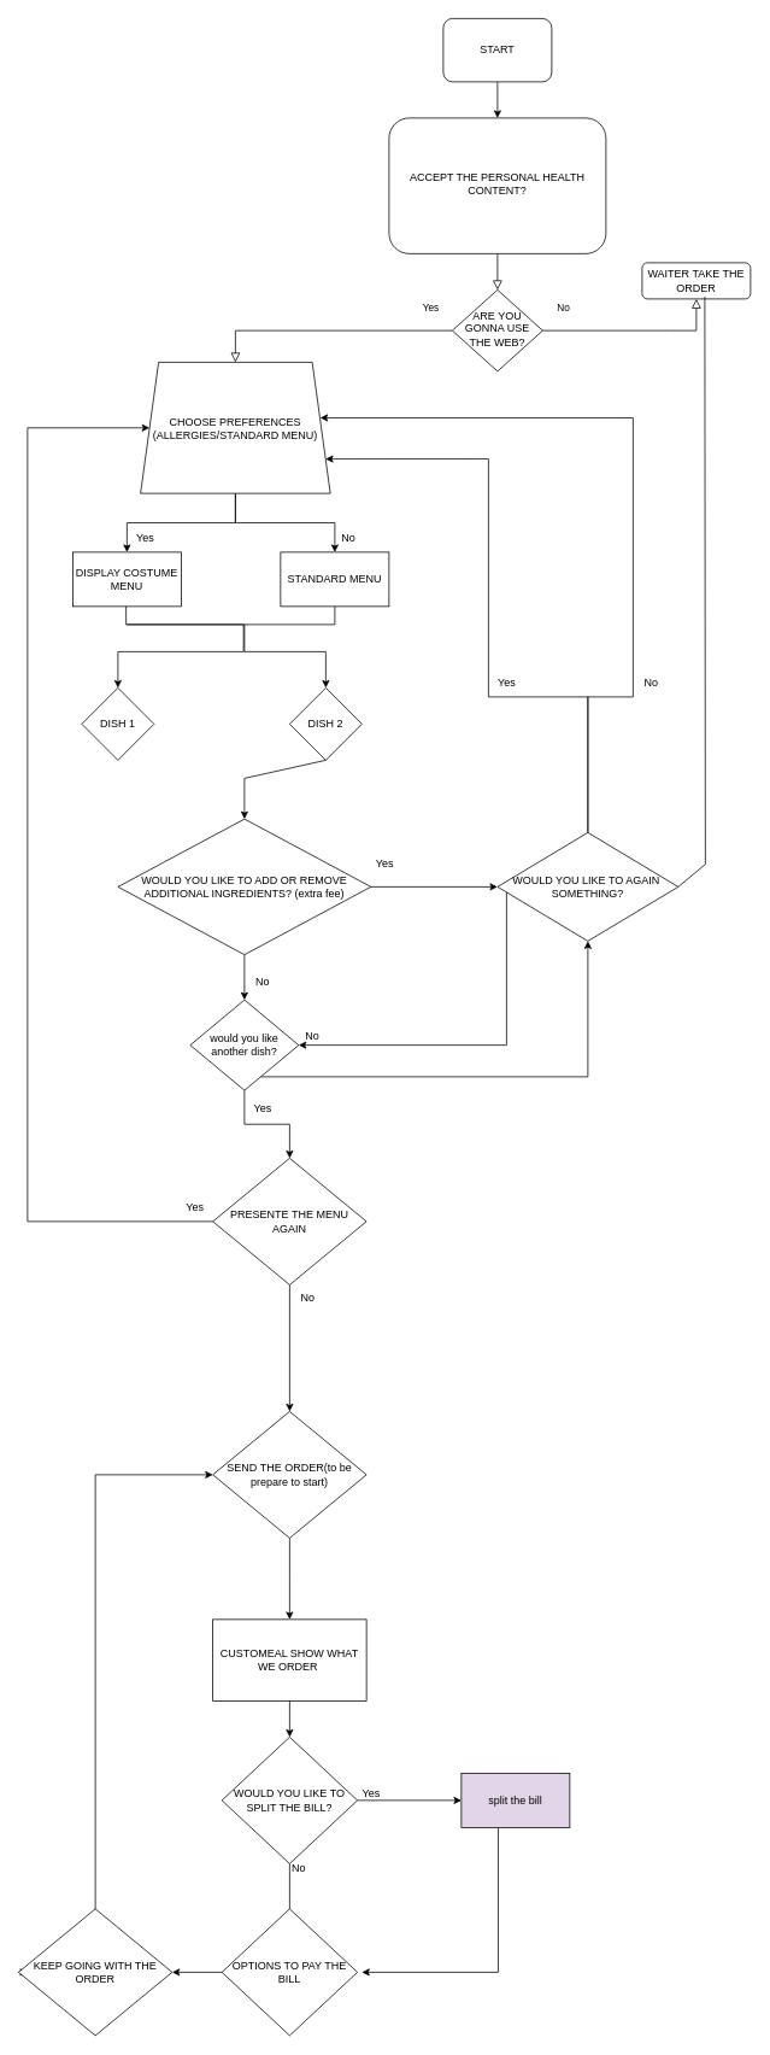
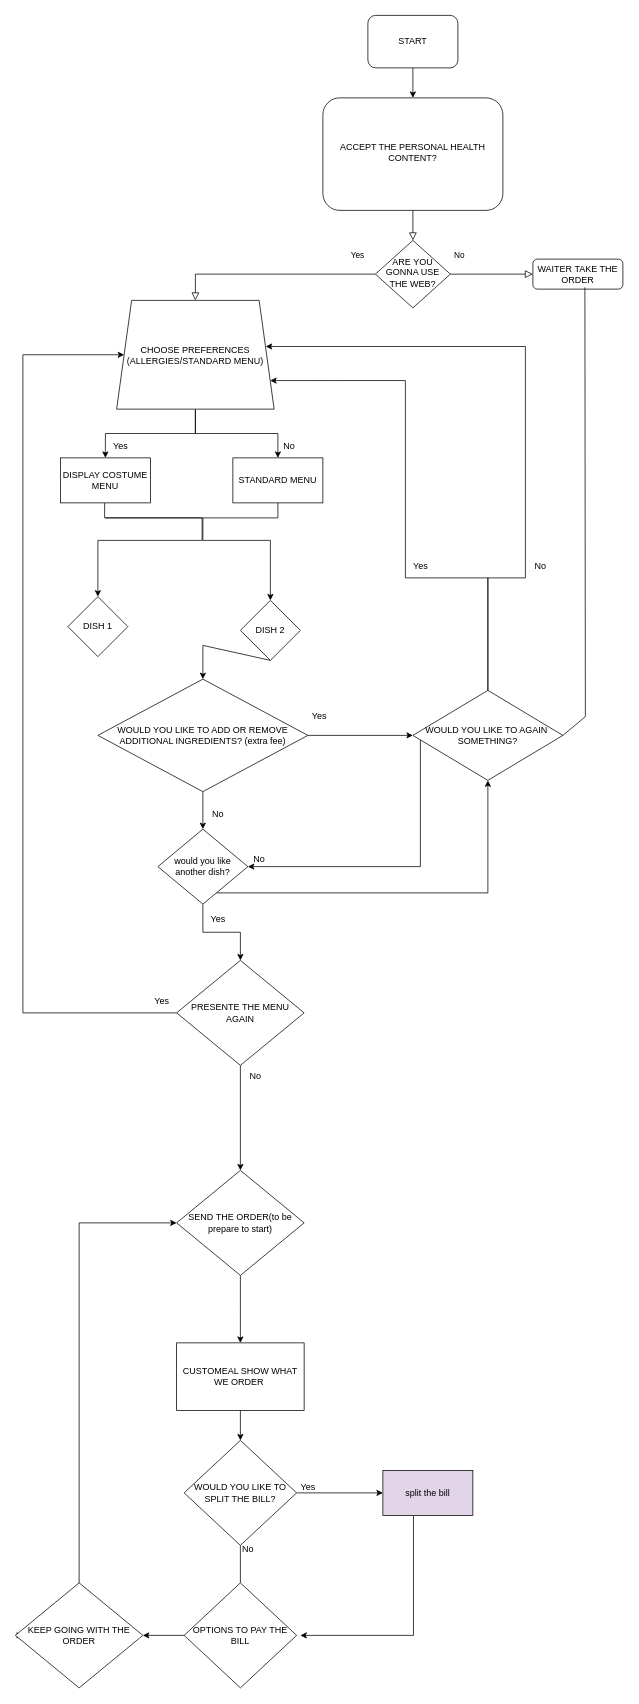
  <mxCell id="0" />
  <mxCell id="1" parent="0" />
  <mxCell id="2" value="" style="rounded=0;html=1;jettySize=auto;orthogonalLoop=1;fontSize=11;endArrow=block;endFill=0;endSize=8;strokeWidth=1;shadow=0;labelBackgroundColor=none;edgeStyle=orthogonalEdgeStyle;exitX=0.5;exitY=1;exitDx=0;exitDy=0;" parent="1" source="9" target="7" edge="1"><mxGeometry relative="1" as="geometry" /></mxCell>
  <mxCell id="3" style="edgeStyle=orthogonalEdgeStyle;rounded=0;orthogonalLoop=1;jettySize=auto;html=1;entryX=0.5;entryY=0;entryDx=0;entryDy=0;" edge="1" parent="1" source="4" target="9"><mxGeometry relative="1" as="geometry" /></mxCell>
  <mxCell id="4" value="START" style="rounded=1;whiteSpace=wrap;html=1;fontSize=12;glass=0;strokeWidth=1;shadow=0;" parent="1" vertex="1"><mxGeometry x="490" y="20" width="120" height="70" as="geometry" /></mxCell>
  <mxCell id="5" value="Yes" style="rounded=0;html=1;jettySize=auto;orthogonalLoop=1;fontSize=11;endArrow=block;endFill=0;endSize=8;strokeWidth=1;shadow=0;labelBackgroundColor=none;edgeStyle=orthogonalEdgeStyle;entryX=0.5;entryY=0;entryDx=0;entryDy=0;" parent="1" source="7" target="14" edge="1"><mxGeometry x="-0.824" y="-25" relative="1" as="geometry"><mxPoint as="offset" /><mxPoint x="260" y="530" as="targetPoint" /></mxGeometry></mxCell>
  <mxCell id="6" value="No" style="edgeStyle=orthogonalEdgeStyle;rounded=0;html=1;jettySize=auto;orthogonalLoop=1;fontSize=11;endArrow=block;endFill=0;endSize=8;strokeWidth=1;shadow=0;labelBackgroundColor=none;" parent="1" source="7" target="8" edge="1"><mxGeometry x="-0.778" y="25" relative="1" as="geometry"><mxPoint as="offset" /><Array as="points"><mxPoint x="740" y="365" /><mxPoint x="740" y="365" /></Array></mxGeometry></mxCell>
  <mxCell id="7" value="ARE YOU GONNA USE THE WEB?" style="rhombus;whiteSpace=wrap;html=1;shadow=0;fontFamily=Helvetica;fontSize=12;align=center;strokeWidth=1;spacing=6;spacingTop=-4;" parent="1" vertex="1"><mxGeometry x="500" y="320" width="100" height="90" as="geometry" /></mxCell>
- <mxCell id="8" value="WAITER TAKE THE ORDER" style="rounded=1;whiteSpace=wrap;html=1;fontSize=12;glass=0;strokeWidth=1;shadow=0;" parent="1" vertex="1"><mxGeometry x="710" y="290" width="120" height="40" as="geometry" /></mxCell>
+ <mxCell id="8" value="WAITER TAKE THE ORDER" style="rounded=1;whiteSpace=wrap;html=1;fontSize=12;glass=0;strokeWidth=1;shadow=0;" parent="1" vertex="1"><mxGeometry x="710" y="345" width="120" height="40" as="geometry" /></mxCell>
  <mxCell id="9" value="ACCEPT THE PERSONAL HEALTH CONTENT?" style="whiteSpace=wrap;html=1;shadow=0;fontFamily=Helvetica;fontSize=12;align=center;strokeWidth=1;spacing=6;spacingTop=-4;rounded=1;" vertex="1" parent="1"><mxGeometry x="430" y="130" width="240" height="150" as="geometry" /></mxCell>
  <mxCell id="10" style="edgeStyle=orthogonalEdgeStyle;rounded=0;orthogonalLoop=1;jettySize=auto;html=1;exitX=0.5;exitY=1;exitDx=0;exitDy=0;" edge="1" parent="1" target="48"><mxGeometry relative="1" as="geometry"><mxPoint x="270" y="810" as="targetPoint" /><mxPoint x="140" y="690" as="sourcePoint" /><Array as="points"><mxPoint x="270" y="690" /><mxPoint x="270" y="720" /><mxPoint x="360" y="720" /></Array></mxGeometry></mxCell>
  <mxCell id="11" style="edgeStyle=orthogonalEdgeStyle;rounded=0;orthogonalLoop=1;jettySize=auto;html=1;exitX=0.5;exitY=1;exitDx=0;exitDy=0;entryX=0;entryY=0.5;entryDx=0;entryDy=0;" edge="1" parent="1" target="49"><mxGeometry relative="1" as="geometry"><mxPoint x="139" y="670" as="sourcePoint" /><mxPoint x="129" y="750" as="targetPoint" /><Array as="points"><mxPoint x="139" y="690" /><mxPoint x="269" y="690" /><mxPoint x="269" y="720" /><mxPoint x="130" y="720" /></Array></mxGeometry></mxCell>
  <mxCell id="12" value="" style="edgeStyle=orthogonalEdgeStyle;rounded=0;orthogonalLoop=1;jettySize=auto;html=1;" edge="1" parent="1" source="14" target="50"><mxGeometry relative="1" as="geometry" /></mxCell>
  <mxCell id="13" style="edgeStyle=orthogonalEdgeStyle;rounded=0;orthogonalLoop=1;jettySize=auto;html=1;entryX=0.5;entryY=0;entryDx=0;entryDy=0;" edge="1" parent="1" source="14" target="53"><mxGeometry relative="1" as="geometry" /></mxCell>
  <mxCell id="14" value="CHOOSE PREFERENCES&lt;br&gt;(ALLERGIES/STANDARD MENU)" style="shape=trapezoid;perimeter=trapezoidPerimeter;whiteSpace=wrap;html=1;fixedSize=1;" vertex="1" parent="1"><mxGeometry x="155" y="400" width="210" height="145" as="geometry" /></mxCell>
  <mxCell id="15" style="edgeStyle=orthogonalEdgeStyle;rounded=0;orthogonalLoop=1;jettySize=auto;html=1;entryX=0;entryY=0.5;entryDx=0;entryDy=0;exitX=1;exitY=0.5;exitDx=0;exitDy=0;" edge="1" parent="1" source="57" target="17"><mxGeometry relative="1" as="geometry"><Array as="points"><mxPoint x="410" y="980" /></Array></mxGeometry></mxCell>
  <mxCell id="16" style="edgeStyle=orthogonalEdgeStyle;rounded=0;orthogonalLoop=1;jettySize=auto;html=1;entryX=1;entryY=0.5;entryDx=0;entryDy=0;" edge="1" parent="1" source="17" target="22"><mxGeometry relative="1" as="geometry"><Array as="points"><mxPoint x="560" y="1155" /></Array></mxGeometry></mxCell>
  <mxCell id="17" value="WOULD YOU LIKE TO AGAIN&amp;nbsp; SOMETHING?" style="rhombus;whiteSpace=wrap;html=1;" vertex="1" parent="1"><mxGeometry x="550" y="920" width="200" height="120" as="geometry" /></mxCell>
  <mxCell id="18" style="edgeStyle=orthogonalEdgeStyle;rounded=0;orthogonalLoop=1;jettySize=auto;html=1;entryX=0.947;entryY=0.424;entryDx=0;entryDy=0;entryPerimeter=0;" edge="1" parent="1" target="14"><mxGeometry relative="1" as="geometry"><mxPoint x="650" y="920" as="sourcePoint" /><mxPoint x="360" y="462" as="targetPoint" /><Array as="points"><mxPoint x="650" y="770" /><mxPoint x="700" y="770" /><mxPoint x="700" y="461" /></Array></mxGeometry></mxCell>
  <mxCell id="19" value="No" style="text;html=1;align=center;verticalAlign=middle;resizable=0;points=[];autosize=1;strokeColor=none;fillColor=none;" vertex="1" parent="1"><mxGeometry x="700" y="740" width="40" height="30" as="geometry" /></mxCell>
  <mxCell id="20" style="edgeStyle=orthogonalEdgeStyle;rounded=0;orthogonalLoop=1;jettySize=auto;html=1;" edge="1" parent="1" source="22" target="17"><mxGeometry relative="1" as="geometry"><Array as="points"><mxPoint x="650" y="1190" /></Array></mxGeometry></mxCell>
  <mxCell id="21" style="edgeStyle=orthogonalEdgeStyle;rounded=0;orthogonalLoop=1;jettySize=auto;html=1;entryX=0.5;entryY=0;entryDx=0;entryDy=0;" edge="1" parent="1" source="22" target="27"><mxGeometry relative="1" as="geometry" /></mxCell>
  <mxCell id="22" value="would you like another dish?" style="rhombus;whiteSpace=wrap;html=1;" vertex="1" parent="1"><mxGeometry x="210" y="1105" width="120" height="100" as="geometry" /></mxCell>
  <mxCell id="23" value="No" style="text;html=1;align=center;verticalAlign=middle;resizable=0;points=[];autosize=1;strokeColor=none;fillColor=none;" vertex="1" parent="1"><mxGeometry x="325" y="1130" width="40" height="30" as="geometry" /></mxCell>
  <mxCell id="24" value="Yes" style="text;html=1;align=center;verticalAlign=middle;resizable=0;points=[];autosize=1;strokeColor=none;fillColor=none;" vertex="1" parent="1"><mxGeometry x="320" y="1368" width="40" height="30" as="geometry" /></mxCell>
  <mxCell id="25" style="edgeStyle=orthogonalEdgeStyle;rounded=0;orthogonalLoop=1;jettySize=auto;html=1;entryX=0;entryY=0.5;entryDx=0;entryDy=0;" edge="1" parent="1" source="27" target="14"><mxGeometry relative="1" as="geometry"><mxPoint x="180" y="630" as="targetPoint" /><Array as="points"><mxPoint x="30" y="1350" /><mxPoint x="30" y="473" /></Array></mxGeometry></mxCell>
  <mxCell id="26" value="" style="edgeStyle=orthogonalEdgeStyle;rounded=0;orthogonalLoop=1;jettySize=auto;html=1;" edge="1" parent="1" source="27" target="30"><mxGeometry relative="1" as="geometry" /></mxCell>
  <mxCell id="27" value="PRESENTE THE MENU AGAIN" style="rhombus;whiteSpace=wrap;html=1;" vertex="1" parent="1"><mxGeometry x="235" y="1280" width="170" height="140" as="geometry" /></mxCell>
  <mxCell id="28" value="Yes" style="text;html=1;align=center;verticalAlign=middle;resizable=0;points=[];autosize=1;strokeColor=none;fillColor=none;" vertex="1" parent="1"><mxGeometry x="195" y="1320" width="40" height="30" as="geometry" /></mxCell>
  <mxCell id="29" style="edgeStyle=orthogonalEdgeStyle;rounded=0;orthogonalLoop=1;jettySize=auto;html=1;" edge="1" parent="1" source="30"><mxGeometry relative="1" as="geometry"><mxPoint x="320" y="1790" as="targetPoint" /></mxGeometry></mxCell>
  <mxCell id="30" value="SEND THE ORDER(to be prepare to start)" style="rhombus;whiteSpace=wrap;html=1;" vertex="1" parent="1"><mxGeometry x="235" y="1560" width="170" height="140" as="geometry" /></mxCell>
  <mxCell id="31" value="No" style="text;html=1;align=center;verticalAlign=middle;resizable=0;points=[];autosize=1;strokeColor=none;fillColor=none;" vertex="1" parent="1"><mxGeometry x="320" y="1420" width="40" height="30" as="geometry" /></mxCell>
  <mxCell id="32" style="edgeStyle=orthogonalEdgeStyle;rounded=0;orthogonalLoop=1;jettySize=auto;html=1;entryX=0.5;entryY=0;entryDx=0;entryDy=0;exitX=0.5;exitY=1;exitDx=0;exitDy=0;" edge="1" parent="1" source="36" target="35"><mxGeometry relative="1" as="geometry"><mxPoint x="320" y="2160" as="targetPoint" /><mxPoint x="320" y="2010" as="sourcePoint" /></mxGeometry></mxCell>
  <mxCell id="33" value="" style="edgeStyle=orthogonalEdgeStyle;rounded=0;orthogonalLoop=1;jettySize=auto;html=1;" edge="1" parent="1" source="35"><mxGeometry relative="1" as="geometry"><mxPoint x="510" y="1990" as="targetPoint" /></mxGeometry></mxCell>
  <mxCell id="34" value="" style="edgeStyle=orthogonalEdgeStyle;rounded=0;orthogonalLoop=1;jettySize=auto;html=1;endArrow=none;" edge="1" parent="1" source="35" target="40"><mxGeometry relative="1" as="geometry" /></mxCell>
  <mxCell id="35" value="WOULD YOU LIKE TO SPLIT THE BILL?" style="rhombus;whiteSpace=wrap;html=1;" vertex="1" parent="1"><mxGeometry x="245" y="1920" width="150" height="140" as="geometry" /></mxCell>
  <mxCell id="36" value="CUSTOMEAL SHOW WHAT WE ORDER&amp;nbsp;" style="rounded=0;whiteSpace=wrap;html=1;" vertex="1" parent="1"><mxGeometry x="235" y="1790" width="170" height="90" as="geometry" /></mxCell>
  <mxCell id="37" style="edgeStyle=orthogonalEdgeStyle;rounded=0;orthogonalLoop=1;jettySize=auto;html=1;exitX=0.34;exitY=1.014;exitDx=0;exitDy=0;exitPerimeter=0;" edge="1" parent="1" source="42"><mxGeometry relative="1" as="geometry"><mxPoint x="400" y="2180" as="targetPoint" /><mxPoint x="550" y="2030" as="sourcePoint" /><Array as="points"><mxPoint x="551" y="2180" /></Array></mxGeometry></mxCell>
  <mxCell id="38" value="Yes" style="text;html=1;align=center;verticalAlign=middle;resizable=0;points=[];autosize=1;strokeColor=none;fillColor=none;" vertex="1" parent="1"><mxGeometry x="390" y="1968" width="40" height="30" as="geometry" /></mxCell>
  <mxCell id="39" value="" style="edgeStyle=orthogonalEdgeStyle;rounded=0;orthogonalLoop=1;jettySize=auto;html=1;" edge="1" parent="1" source="40" target="45"><mxGeometry relative="1" as="geometry" /></mxCell>
  <mxCell id="40" value="OPTIONS TO PAY THE BILL" style="rhombus;whiteSpace=wrap;html=1;" vertex="1" parent="1"><mxGeometry x="245" y="2110" width="150" height="140" as="geometry" /></mxCell>
  <mxCell id="41" value="No" style="text;html=1;align=center;verticalAlign=middle;resizable=0;points=[];autosize=1;strokeColor=none;fillColor=none;" vertex="1" parent="1"><mxGeometry x="310" y="2050" width="40" height="30" as="geometry" /></mxCell>
  <mxCell id="42" value="split the bill" style="rounded=0;whiteSpace=wrap;html=1;fillColor=#e1d5e7;" vertex="1" parent="1"><mxGeometry x="510" y="1960" width="120" height="60" as="geometry" /></mxCell>
  <mxCell id="43" style="edgeStyle=orthogonalEdgeStyle;rounded=0;orthogonalLoop=1;jettySize=auto;html=1;entryX=0;entryY=0.5;entryDx=0;entryDy=0;" edge="1" parent="1" source="45" target="30"><mxGeometry relative="1" as="geometry"><mxPoint x="110" y="1970" as="targetPoint" /><Array as="points"><mxPoint x="105" y="1630" /></Array></mxGeometry></mxCell>
  <mxCell id="44" style="edgeStyle=orthogonalEdgeStyle;rounded=0;orthogonalLoop=1;jettySize=auto;html=1;exitX=0;exitY=0.5;exitDx=0;exitDy=0;" edge="1" parent="1" source="45"><mxGeometry relative="1" as="geometry"><mxPoint x="30" y="2180.316" as="targetPoint" /></mxGeometry></mxCell>
  <mxCell id="45" value="KEEP GOING WITH THE ORDER" style="rhombus;whiteSpace=wrap;html=1;" vertex="1" parent="1"><mxGeometry y="2110" width="170" height="140" as="geometry" x="20" /></mxCell>
  <mxCell id="46" value="No" style="text;html=1;align=center;verticalAlign=middle;resizable=0;points=[];autosize=1;strokeColor=none;fillColor=none;" vertex="1" parent="1"><mxGeometry x="270" y="1070" width="40" height="30" as="geometry" /></mxCell>
  <mxCell id="47" value="Yes" style="text;html=1;align=center;verticalAlign=middle;resizable=0;points=[];autosize=1;strokeColor=none;fillColor=none;" vertex="1" parent="1"><mxGeometry x="405" y="940" width="40" height="30" as="geometry" /></mxCell>
- <mxCell id="48" value="DISH 2" style="rhombus;whiteSpace=wrap;html=1;" vertex="1" parent="1"><mxGeometry x="320" y="760" width="80" height="80" as="geometry" /></mxCell>
- <mxCell id="49" value="DISH 1" style="rhombus;whiteSpace=wrap;html=1;direction=south;" vertex="1" parent="1"><mxGeometry x="90" y="760" width="80" height="80" as="geometry" /></mxCell>
+ <mxCell id="48" value="DISH 2" style="rhombus;whiteSpace=wrap;html=1;" vertex="1" parent="1"><mxGeometry x="320" y="800" width="80" height="80" as="geometry" /></mxCell>
+ <mxCell id="49" value="DISH 1" style="rhombus;whiteSpace=wrap;html=1;direction=south;" vertex="1" parent="1"><mxGeometry x="90" y="795" width="80" height="80" as="geometry" /></mxCell>
  <mxCell id="50" value="DISPLAY COSTUME MENU" style="rounded=0;whiteSpace=wrap;html=1;" vertex="1" parent="1"><mxGeometry x="80" y="610" width="120" height="60" as="geometry" /></mxCell>
  <mxCell id="51" value="Yes" style="text;html=1;align=center;verticalAlign=middle;resizable=0;points=[];autosize=1;strokeColor=none;fillColor=none;" vertex="1" parent="1"><mxGeometry x="140" y="580" width="40" height="30" as="geometry" /></mxCell>
  <mxCell id="52" value="No" style="text;html=1;align=center;verticalAlign=middle;resizable=0;points=[];autosize=1;strokeColor=none;fillColor=none;" vertex="1" parent="1"><mxGeometry x="365" y="580" width="40" height="30" as="geometry" /></mxCell>
  <mxCell id="53" value="STANDARD MENU" style="rounded=0;whiteSpace=wrap;html=1;" vertex="1" parent="1"><mxGeometry x="310" y="610" width="120" height="60" as="geometry" /></mxCell>
  <mxCell id="54" value="" style="endArrow=none;html=1;rounded=0;entryX=0.5;entryY=1;entryDx=0;entryDy=0;" edge="1" parent="1" target="53"><mxGeometry width="50" height="50" relative="1" as="geometry"><mxPoint x="270" y="690" as="sourcePoint" /><mxPoint x="560" y="670" as="targetPoint" /><Array as="points"><mxPoint x="370" y="690" /></Array></mxGeometry></mxCell>
  <mxCell id="55" value="" style="endArrow=classic;html=1;rounded=0;entryX=0.5;entryY=0;entryDx=0;entryDy=0;exitX=0.5;exitY=1;exitDx=0;exitDy=0;" edge="1" parent="1" source="48" target="57"><mxGeometry width="50" height="50" relative="1" as="geometry"><mxPoint x="360" y="850" as="sourcePoint" /><mxPoint x="260" y="1035" as="targetPoint" /><Array as="points"><mxPoint x="270" y="860" /></Array></mxGeometry></mxCell>
  <mxCell id="56" style="edgeStyle=orthogonalEdgeStyle;rounded=0;orthogonalLoop=1;jettySize=auto;html=1;" edge="1" parent="1" source="57" target="22"><mxGeometry relative="1" as="geometry" /></mxCell>
  <mxCell id="57" value="WOULD YOU LIKE TO ADD OR REMOVE ADDITIONAL INGREDIENTS? (extra fee)" style="rhombus;whiteSpace=wrap;html=1;" vertex="1" parent="1"><mxGeometry x="130" y="905" width="280" height="150" as="geometry" /></mxCell>
  <mxCell id="58" value="Yes" style="text;html=1;align=center;verticalAlign=middle;resizable=0;points=[];autosize=1;strokeColor=none;fillColor=none;" vertex="1" parent="1"><mxGeometry x="270" y="1210" width="40" height="30" as="geometry" /></mxCell>
  <mxCell id="59" value="" style="endArrow=none;html=1;rounded=0;entryX=1;entryY=0.5;entryDx=0;entryDy=0;exitX=0.578;exitY=0.942;exitDx=0;exitDy=0;exitPerimeter=0;" edge="1" parent="1" source="8" target="17"><mxGeometry width="50" height="50" relative="1" as="geometry"><mxPoint x="810" y="640" as="sourcePoint" /><mxPoint x="550" y="860" as="targetPoint" /><Array as="points"><mxPoint x="780" y="955" /></Array></mxGeometry></mxCell>
  <mxCell id="60" value="Yes" style="text;html=1;align=center;verticalAlign=middle;resizable=0;points=[];autosize=1;strokeColor=none;fillColor=none;" vertex="1" parent="1"><mxGeometry x="540" y="740" width="40" height="30" as="geometry" /></mxCell>
  <mxCell id="61" style="edgeStyle=orthogonalEdgeStyle;rounded=0;orthogonalLoop=1;jettySize=auto;html=1;entryX=1;entryY=0.75;entryDx=0;entryDy=0;exitX=0.5;exitY=0;exitDx=0;exitDy=0;" edge="1" parent="1" source="17" target="14"><mxGeometry relative="1" as="geometry"><mxPoint x="540" y="900" as="sourcePoint" /><Array as="points"><mxPoint x="650" y="770" /><mxPoint x="540" y="770" /><mxPoint x="540" y="507" /></Array></mxGeometry></mxCell>
